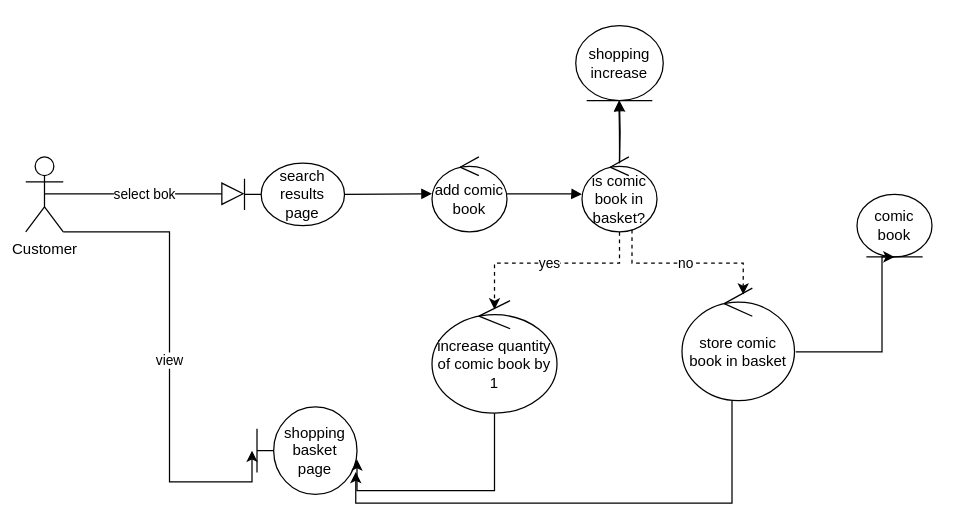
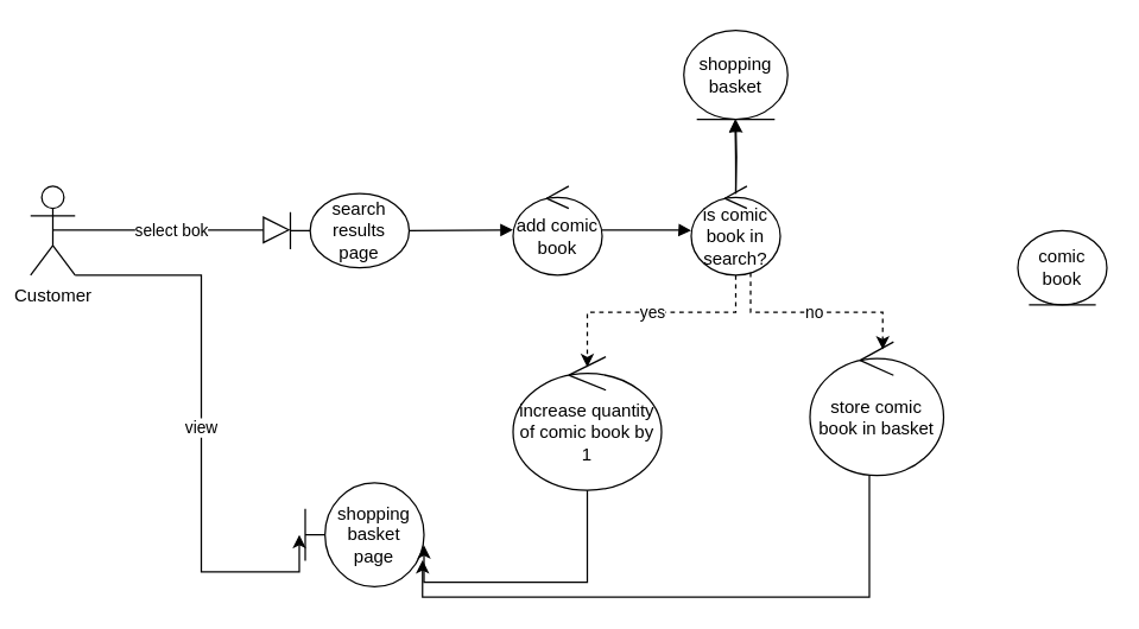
  <mxCell id="0" />
  <mxCell id="1" parent="0" />
  <mxCell id="2" value="Customer&lt;br&gt;" style="shape=umlActor;verticalLabelPosition=bottom;verticalAlign=top;html=1;outlineConnect=0;" vertex="1" parent="1"><mxGeometry x="20" y="125" width="30" height="60" as="geometry" /></mxCell>
  <mxCell id="3" value="search results page" style="shape=umlBoundary;whiteSpace=wrap;html=1;" vertex="1" parent="1"><mxGeometry x="195" y="130" width="80" height="50" as="geometry" /></mxCell>
  <mxCell id="4" value="add comic book" style="ellipse;shape=umlControl;whiteSpace=wrap;html=1;" vertex="1" parent="1"><mxGeometry x="345" y="125" width="60" height="60" as="geometry" /></mxCell>
  <mxCell id="5" value="select bok" style="endArrow=block;endSize=16;endFill=0;html=1;" edge="1" parent="1"><mxGeometry width="160" relative="1" as="geometry"><mxPoint x="35" y="154.5" as="sourcePoint" /><mxPoint x="195" y="154.5" as="targetPoint" /><Array as="points" /></mxGeometry></mxCell>
  <mxCell id="6" value="" style="endArrow=block;endFill=1;html=1;edgeStyle=orthogonalEdgeStyle;align=left;verticalAlign=top;" edge="1" parent="1"><mxGeometry x="-1" relative="1" as="geometry"><mxPoint x="275" y="155" as="sourcePoint" /><mxPoint x="345" y="154.5" as="targetPoint" /><Array as="points"><mxPoint x="275" y="154.5" /><mxPoint x="275" y="154.5" /></Array></mxGeometry></mxCell>
  <mxCell id="7" value="" style="edgeStyle=orthogonalEdgeStyle;rounded=0;orthogonalLoop=1;jettySize=auto;html=1;" edge="1" parent="1" target="10"><mxGeometry relative="1" as="geometry"><mxPoint x="495" y="130" as="sourcePoint" /></mxGeometry></mxCell>
- <mxCell id="8" value="is comic book in basket?" style="ellipse;shape=umlControl;whiteSpace=wrap;html=1;" vertex="1" parent="1"><mxGeometry x="465" y="125" width="60" height="60" as="geometry" /></mxCell>
+ <mxCell id="8" value="is comic book in search?" style="ellipse;shape=umlControl;whiteSpace=wrap;html=1;" vertex="1" parent="1"><mxGeometry x="465" y="125" width="60" height="60" as="geometry" /></mxCell>
  <mxCell id="9" value="" style="endArrow=block;endFill=1;html=1;edgeStyle=orthogonalEdgeStyle;align=left;verticalAlign=top;" edge="1" parent="1"><mxGeometry x="-0.334" y="-55" relative="1" as="geometry"><mxPoint x="405" y="154.5" as="sourcePoint" /><mxPoint x="465" y="155" as="targetPoint" /><Array as="points"><mxPoint x="455" y="154.5" /><mxPoint x="455" y="154.5" /></Array><mxPoint y="1" as="offset" /></mxGeometry></mxCell>
- <mxCell id="10" value="shopping increase" style="ellipse;shape=umlEntity;whiteSpace=wrap;html=1;" vertex="1" parent="1"><mxGeometry x="460" y="20" width="70" height="60" as="geometry" /></mxCell>
+ <mxCell id="10" value="shopping basket" style="ellipse;shape=umlEntity;whiteSpace=wrap;html=1;" vertex="1" parent="1"><mxGeometry x="460" y="20" width="70" height="60" as="geometry" /></mxCell>
  <mxCell id="11" value="" style="endArrow=block;endFill=1;html=1;edgeStyle=orthogonalEdgeStyle;align=left;verticalAlign=top;" edge="1" parent="1"><mxGeometry x="-1" relative="1" as="geometry"><mxPoint x="495" y="130" as="sourcePoint" /><mxPoint x="494.5" y="80" as="targetPoint" /><Array as="points"><mxPoint x="495" y="105" /></Array></mxGeometry></mxCell>
  <mxCell id="12" value="yes" style="edgeStyle=orthogonalEdgeStyle;rounded=0;orthogonalLoop=1;jettySize=auto;html=1;entryX=0.5;entryY=0.078;entryDx=0;entryDy=0;entryPerimeter=0;dashed=1;" edge="1" parent="1" source="8" target="13"><mxGeometry relative="1" as="geometry"><mxPoint x="495" y="190" as="sourcePoint" /><mxPoint x="345" y="230" as="targetPoint" /><Array as="points"><mxPoint x="495" y="210" /><mxPoint x="395" y="210" /></Array></mxGeometry></mxCell>
  <mxCell id="13" value="increase quantity of comic book by 1" style="ellipse;shape=umlControl;whiteSpace=wrap;html=1;" vertex="1" parent="1"><mxGeometry x="345" y="240" width="100" height="90" as="geometry" /></mxCell>
  <mxCell id="14" value="store comic book in basket" style="ellipse;shape=umlControl;whiteSpace=wrap;html=1;" vertex="1" parent="1"><mxGeometry x="545" y="230" width="90" height="90" as="geometry" /></mxCell>
  <mxCell id="15" value="no" style="edgeStyle=orthogonalEdgeStyle;rounded=0;orthogonalLoop=1;jettySize=auto;html=1;entryX=0.544;entryY=0.056;entryDx=0;entryDy=0;entryPerimeter=0;dashed=1;" edge="1" parent="1" source="8" target="14"><mxGeometry relative="1" as="geometry"><mxPoint x="505" y="195" as="sourcePoint" /><mxPoint x="595" y="220" as="targetPoint" /><Array as="points"><mxPoint x="505" y="210" /><mxPoint x="594" y="210" /></Array></mxGeometry></mxCell>
  <mxCell id="16" value="shopping basket page" style="shape=umlBoundary;whiteSpace=wrap;html=1;" vertex="1" parent="1"><mxGeometry x="205" y="325" width="80" height="70" as="geometry" /></mxCell>
  <mxCell id="17" value="comic book" style="ellipse;shape=umlEntity;whiteSpace=wrap;html=1;" vertex="1" parent="1"><mxGeometry x="685" y="155" width="60" height="50" as="geometry" /></mxCell>
  <mxCell id="18" value="" style="edgeStyle=orthogonalEdgeStyle;rounded=0;orthogonalLoop=1;jettySize=auto;html=1;entryX=1;entryY=0.6;entryDx=0;entryDy=0;entryPerimeter=0;" edge="1" parent="1" target="16"><mxGeometry relative="1" as="geometry"><mxPoint x="395" y="330" as="sourcePoint" /><mxPoint x="295" y="392.02" as="targetPoint" /><Array as="points"><mxPoint x="395" y="392" /></Array></mxGeometry></mxCell>
  <mxCell id="19" value="" style="edgeStyle=orthogonalEdgeStyle;rounded=0;orthogonalLoop=1;jettySize=auto;html=1;entryX=0.988;entryY=0.743;entryDx=0;entryDy=0;entryPerimeter=0;" edge="1" parent="1" target="16"><mxGeometry relative="1" as="geometry"><mxPoint x="585" y="320" as="sourcePoint" /><mxPoint x="475" y="382" as="targetPoint" /><Array as="points"><mxPoint x="585" y="402" /></Array></mxGeometry></mxCell>
- <mxCell id="20" value="" style="edgeStyle=orthogonalEdgeStyle;rounded=0;orthogonalLoop=1;jettySize=auto;html=1;entryX=0.5;entryY=1;entryDx=0;entryDy=0;exitX=1.011;exitY=0.567;exitDx=0;exitDy=0;exitPerimeter=0;" edge="1" parent="1" source="14" target="17"><mxGeometry relative="1" as="geometry"><mxPoint x="645" y="420" as="sourcePoint" /><mxPoint x="645" y="416" as="targetPoint" /><Array as="points"><mxPoint x="705" y="281" /></Array></mxGeometry></mxCell>
  <mxCell id="21" value="view" style="edgeStyle=orthogonalEdgeStyle;rounded=0;orthogonalLoop=1;jettySize=auto;html=1;exitX=1;exitY=1;exitDx=0;exitDy=0;exitPerimeter=0;entryX=-0.05;entryY=0.5;entryDx=0;entryDy=0;entryPerimeter=0;" edge="1" parent="1" source="2" target="16"><mxGeometry relative="1" as="geometry"><mxPoint x="160" y="268" as="sourcePoint" /><mxPoint x="50" y="430" as="targetPoint" /><Array as="points"><mxPoint x="135" y="185" /><mxPoint x="135" y="385" /></Array></mxGeometry></mxCell>
